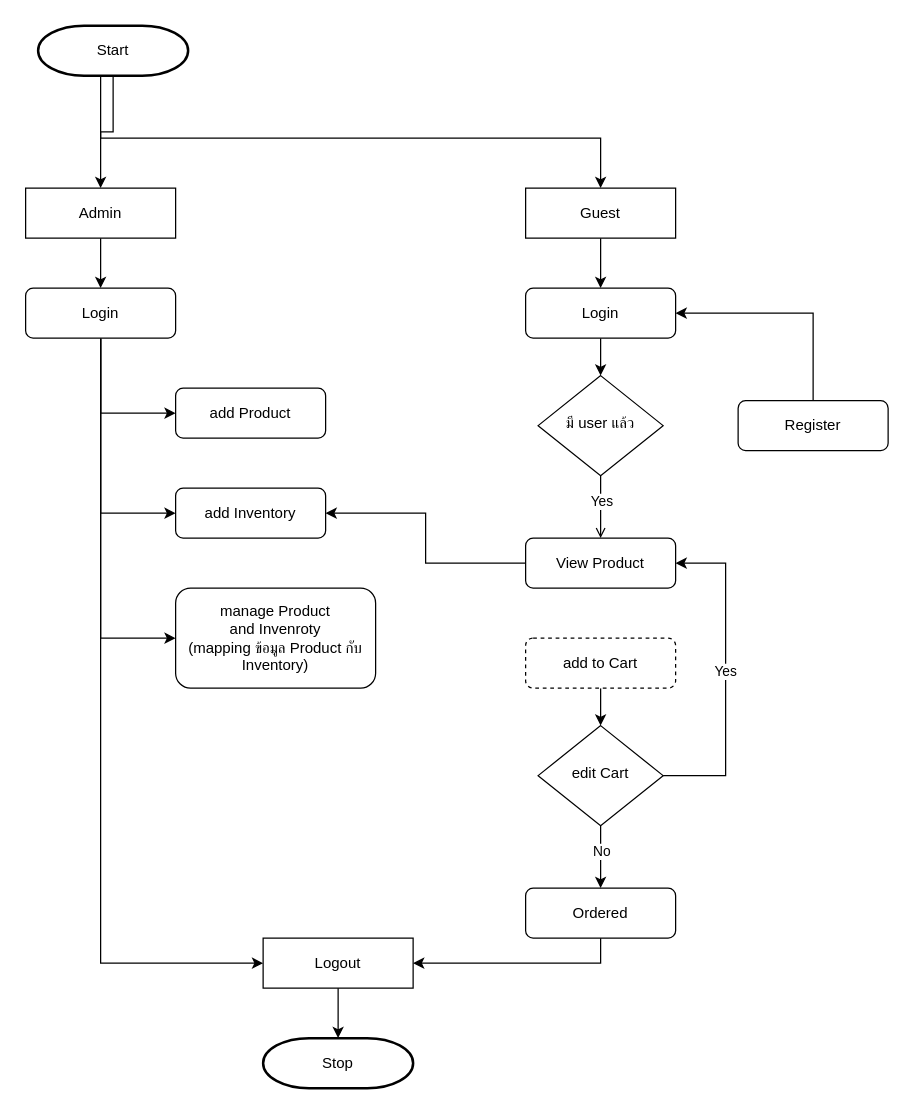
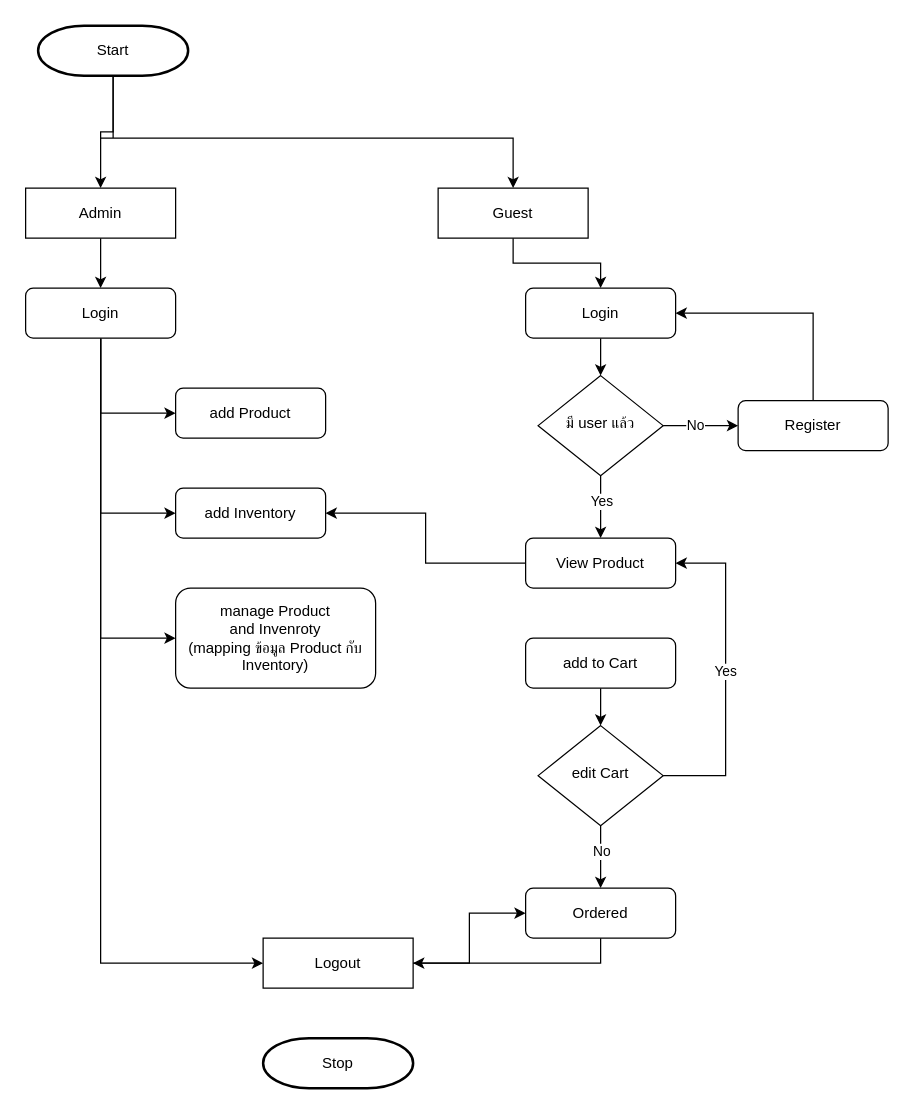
  <mxCell id="0" />
  <mxCell id="1" parent="0" />
  <mxCell id="2" style="edgeStyle=orthogonalEdgeStyle;rounded=0;orthogonalLoop=1;jettySize=auto;html=1;exitX=0.5;exitY=1;exitDx=0;exitDy=0;exitPerimeter=0;entryX=0.5;entryY=0;entryDx=0;entryDy=0;" edge="1" parent="1" source="4" target="14"><mxGeometry relative="1" as="geometry"><mxPoint x="80" y="70" as="sourcePoint" /><Array as="points"><mxPoint x="80" y="110" /><mxPoint x="480" y="110" /></Array></mxGeometry></mxCell>
  <mxCell id="3" style="edgeStyle=orthogonalEdgeStyle;rounded=0;orthogonalLoop=1;jettySize=auto;html=1;entryX=0.5;entryY=0;entryDx=0;entryDy=0;" edge="1" parent="1" source="4" target="16"><mxGeometry relative="1" as="geometry" /></mxCell>
  <mxCell id="4" value="Start" style="strokeWidth=2;html=1;shape=mxgraph.flowchart.terminator;whiteSpace=wrap;" vertex="1" parent="1"><mxGeometry x="30" y="20" width="120" height="40" as="geometry" /></mxCell>
- <mxCell id="7" style="edgeStyle=orthogonalEdgeStyle;rounded=0;orthogonalLoop=1;jettySize=auto;html=1;entryX=0.5;entryY=0;entryDx=0;entryDy=0;endArrow=open;" edge="1" parent="1" source="9" target="29"><mxGeometry relative="1" as="geometry"><mxPoint x="480" y="420" as="targetPoint" /></mxGeometry></mxCell>
+ <mxCell id="5" style="edgeStyle=orthogonalEdgeStyle;rounded=0;orthogonalLoop=1;jettySize=auto;html=1;entryX=0;entryY=0.5;entryDx=0;entryDy=0;" edge="1" parent="1" source="9" target="11"><mxGeometry relative="1" as="geometry"><mxPoint x="790" y="280" as="targetPoint" /></mxGeometry></mxCell>
+ <mxCell id="6" value="No" style="edgeLabel;html=1;align=center;verticalAlign=middle;resizable=0;points=[];" vertex="1" connectable="0" parent="5"><mxGeometry x="-0.16" y="1" relative="1" as="geometry"><mxPoint as="offset" /></mxGeometry></mxCell>
+ <mxCell id="7" style="edgeStyle=orthogonalEdgeStyle;rounded=0;orthogonalLoop=1;jettySize=auto;html=1;entryX=0.5;entryY=0;entryDx=0;entryDy=0;" edge="1" parent="1" source="9" target="29"><mxGeometry relative="1" as="geometry"><mxPoint x="480" y="420" as="targetPoint" /></mxGeometry></mxCell>
  <mxCell id="8" value="Yes" style="edgeLabel;html=1;align=center;verticalAlign=middle;resizable=0;points=[];" vertex="1" connectable="0" parent="7"><mxGeometry x="-0.351" y="-1" relative="1" as="geometry"><mxPoint x="1" y="4" as="offset" /></mxGeometry></mxCell>
  <mxCell id="9" value="มี user แล้ว" style="rhombus;whiteSpace=wrap;html=1;shadow=0;fontFamily=Helvetica;fontSize=12;align=center;strokeWidth=1;spacing=6;spacingTop=-4;" vertex="1" parent="1"><mxGeometry x="430" y="300" width="100" height="80" as="geometry" /></mxCell>
  <mxCell id="10" style="edgeStyle=orthogonalEdgeStyle;rounded=0;orthogonalLoop=1;jettySize=auto;html=1;entryX=1;entryY=0.5;entryDx=0;entryDy=0;" edge="1" parent="1" source="11" target="39"><mxGeometry relative="1" as="geometry"><Array as="points"><mxPoint x="650" y="250" /></Array></mxGeometry></mxCell>
  <mxCell id="11" value="Register" style="rounded=1;whiteSpace=wrap;html=1;fontSize=12;glass=0;strokeWidth=1;shadow=0;" vertex="1" parent="1"><mxGeometry x="590" y="320" width="120" height="40" as="geometry" /></mxCell>
  <mxCell id="12" style="edgeStyle=orthogonalEdgeStyle;rounded=0;orthogonalLoop=1;jettySize=auto;html=1;entryX=0.5;entryY=0;entryDx=0;entryDy=0;exitX=0.5;exitY=1;exitDx=0;exitDy=0;" edge="1" parent="1" source="39" target="9"><mxGeometry relative="1" as="geometry" /></mxCell>
  <mxCell id="13" style="edgeStyle=orthogonalEdgeStyle;rounded=0;orthogonalLoop=1;jettySize=auto;html=1;entryX=0.5;entryY=0;entryDx=0;entryDy=0;" edge="1" parent="1" source="14" target="39"><mxGeometry relative="1" as="geometry" /></mxCell>
- <mxCell id="14" value="Guest" style="rounded=0;whiteSpace=wrap;html=1;" vertex="1" parent="1"><mxGeometry x="420" y="150" width="120" height="40" as="geometry" /></mxCell>
+ <mxCell id="14" value="Guest" style="rounded=0;whiteSpace=wrap;html=1;" vertex="1" parent="1"><mxGeometry x="350" y="150" width="120" height="40" as="geometry" /></mxCell>
  <mxCell id="15" style="edgeStyle=orthogonalEdgeStyle;rounded=0;orthogonalLoop=1;jettySize=auto;html=1;entryX=0.5;entryY=0;entryDx=0;entryDy=0;" edge="1" parent="1" source="16" target="21"><mxGeometry relative="1" as="geometry" /></mxCell>
  <mxCell id="16" value="Admin" style="rounded=0;whiteSpace=wrap;html=1;" vertex="1" parent="1"><mxGeometry x="20" y="150" width="120" height="40" as="geometry" /></mxCell>
  <mxCell id="17" style="edgeStyle=orthogonalEdgeStyle;rounded=0;orthogonalLoop=1;jettySize=auto;html=1;entryX=0;entryY=0.5;entryDx=0;entryDy=0;" edge="1" parent="1" source="21" target="22"><mxGeometry relative="1" as="geometry"><Array as="points"><mxPoint x="80" y="330" /></Array></mxGeometry></mxCell>
  <mxCell id="18" style="edgeStyle=orthogonalEdgeStyle;rounded=0;orthogonalLoop=1;jettySize=auto;html=1;entryX=0;entryY=0.5;entryDx=0;entryDy=0;" edge="1" parent="1" source="21" target="23"><mxGeometry relative="1" as="geometry"><Array as="points"><mxPoint x="80" y="410" /></Array></mxGeometry></mxCell>
  <mxCell id="19" style="edgeStyle=orthogonalEdgeStyle;rounded=0;orthogonalLoop=1;jettySize=auto;html=1;entryX=0;entryY=0.5;entryDx=0;entryDy=0;" edge="1" parent="1" source="21" target="24"><mxGeometry relative="1" as="geometry" /></mxCell>
  <mxCell id="20" style="edgeStyle=orthogonalEdgeStyle;rounded=0;orthogonalLoop=1;jettySize=auto;html=1;entryX=0;entryY=0.5;entryDx=0;entryDy=0;" edge="1" parent="1" source="21" target="25"><mxGeometry relative="1" as="geometry"><Array as="points"><mxPoint x="80" y="770" /></Array></mxGeometry></mxCell>
  <mxCell id="21" value="Login" style="rounded=1;whiteSpace=wrap;html=1;fontSize=12;glass=0;strokeWidth=1;shadow=0;" vertex="1" parent="1"><mxGeometry x="20" y="230" width="120" height="40" as="geometry" /></mxCell>
  <mxCell id="22" value="add Product" style="rounded=1;whiteSpace=wrap;html=1;fontSize=12;glass=0;strokeWidth=1;shadow=0;" vertex="1" parent="1"><mxGeometry x="140" y="310" width="120" height="40" as="geometry" /></mxCell>
  <mxCell id="23" value="add Inventory" style="rounded=1;whiteSpace=wrap;html=1;fontSize=12;glass=0;strokeWidth=1;shadow=0;" vertex="1" parent="1"><mxGeometry x="140" y="390" width="120" height="40" as="geometry" /></mxCell>
  <mxCell id="24" value="manage Product &lt;br&gt;and Invenroty&lt;br&gt;(mapping ข้อมูล Product กับ Inventory)" style="rounded=1;whiteSpace=wrap;html=1;fontSize=12;glass=0;strokeWidth=1;shadow=0;" vertex="1" parent="1"><mxGeometry x="140" y="470" width="160" height="80" as="geometry" /></mxCell>
  <mxCell id="25" value="Logout" style="whiteSpace=wrap;html=1;fontSize=12;glass=0;strokeWidth=1;shadow=0;rounded=0;" vertex="1" parent="1"><mxGeometry x="210" y="750" width="120" height="40" as="geometry" /></mxCell>
  <mxCell id="26" value="Stop" style="strokeWidth=2;html=1;shape=mxgraph.flowchart.terminator;whiteSpace=wrap;" vertex="1" parent="1"><mxGeometry x="210" y="830" width="120" height="40" as="geometry" /></mxCell>
- <mxCell id="27" style="edgeStyle=orthogonalEdgeStyle;rounded=0;orthogonalLoop=1;jettySize=auto;html=1;entryX=0.5;entryY=0;entryDx=0;entryDy=0;entryPerimeter=0;" edge="1" parent="1" source="25" target="26"><mxGeometry relative="1" as="geometry" /></mxCell>
+ <mxCell id="27" style="edgeStyle=orthogonalEdgeStyle;rounded=0;orthogonalLoop=1;jettySize=auto;html=1;" edge="1" parent="1" source="25" target="33"><mxGeometry relative="1" as="geometry" /></mxCell>
  <mxCell id="28" style="edgeStyle=orthogonalEdgeStyle;rounded=0;orthogonalLoop=1;jettySize=auto;html=1;" edge="1" parent="1" source="29" target="23"><mxGeometry relative="1" as="geometry" /></mxCell>
  <mxCell id="29" value="View Product" style="rounded=1;whiteSpace=wrap;html=1;fontSize=12;glass=0;strokeWidth=1;shadow=0;" vertex="1" parent="1"><mxGeometry x="420" y="430" width="120" height="40" as="geometry" /></mxCell>
  <mxCell id="30" style="edgeStyle=orthogonalEdgeStyle;rounded=0;orthogonalLoop=1;jettySize=auto;html=1;" edge="1" parent="1" source="31" target="38"><mxGeometry relative="1" as="geometry" /></mxCell>
- <mxCell id="31" value="add to Cart" style="rounded=1;whiteSpace=wrap;html=1;fontSize=12;glass=0;strokeWidth=1;shadow=0;dashed=1;" vertex="1" parent="1"><mxGeometry x="420" y="510" width="120" height="40" as="geometry" /></mxCell>
+ <mxCell id="31" value="add to Cart" style="rounded=1;whiteSpace=wrap;html=1;fontSize=12;glass=0;strokeWidth=1;shadow=0;" vertex="1" parent="1"><mxGeometry x="420" y="510" width="120" height="40" as="geometry" /></mxCell>
  <mxCell id="32" style="edgeStyle=orthogonalEdgeStyle;rounded=0;orthogonalLoop=1;jettySize=auto;html=1;exitX=0.5;exitY=1;exitDx=0;exitDy=0;entryX=1;entryY=0.5;entryDx=0;entryDy=0;" edge="1" parent="1" target="25"><mxGeometry relative="1" as="geometry"><mxPoint x="480" y="710" as="sourcePoint" /><mxPoint x="300" y="770" as="targetPoint" /><Array as="points"><mxPoint x="480" y="770" /></Array></mxGeometry></mxCell>
  <mxCell id="33" value="Ordered" style="rounded=1;whiteSpace=wrap;html=1;fontSize=12;glass=0;strokeWidth=1;shadow=0;" vertex="1" parent="1"><mxGeometry x="420" y="710" width="120" height="40" as="geometry" /></mxCell>
  <mxCell id="34" style="edgeStyle=orthogonalEdgeStyle;rounded=0;orthogonalLoop=1;jettySize=auto;html=1;entryX=1;entryY=0.5;entryDx=0;entryDy=0;exitX=1;exitY=0.5;exitDx=0;exitDy=0;" edge="1" parent="1" source="38" target="29"><mxGeometry relative="1" as="geometry"><Array as="points"><mxPoint x="580" y="620" /><mxPoint x="580" y="450" /></Array></mxGeometry></mxCell>
  <mxCell id="35" value="Yes" style="edgeLabel;html=1;align=center;verticalAlign=middle;resizable=0;points=[];" vertex="1" connectable="0" parent="34"><mxGeometry x="0.031" y="1" relative="1" as="geometry"><mxPoint as="offset" /></mxGeometry></mxCell>
  <mxCell id="36" style="edgeStyle=orthogonalEdgeStyle;rounded=0;orthogonalLoop=1;jettySize=auto;html=1;entryX=0.5;entryY=0;entryDx=0;entryDy=0;" edge="1" parent="1" source="38" target="33"><mxGeometry relative="1" as="geometry" /></mxCell>
  <mxCell id="37" value="No" style="edgeLabel;html=1;align=center;verticalAlign=middle;resizable=0;points=[];" vertex="1" connectable="0" parent="36"><mxGeometry x="-0.446" y="-1" relative="1" as="geometry"><mxPoint x="1" y="6" as="offset" /></mxGeometry></mxCell>
  <mxCell id="38" value="edit Cart" style="rhombus;whiteSpace=wrap;html=1;shadow=0;fontFamily=Helvetica;fontSize=12;align=center;strokeWidth=1;spacing=6;spacingTop=-4;" vertex="1" parent="1"><mxGeometry x="430" y="580" width="100" height="80" as="geometry" /></mxCell>
  <mxCell id="39" value="Login" style="rounded=1;whiteSpace=wrap;html=1;fontSize=12;glass=0;strokeWidth=1;shadow=0;" vertex="1" parent="1"><mxGeometry x="420" y="230" width="120" height="40" as="geometry" /></mxCell>
